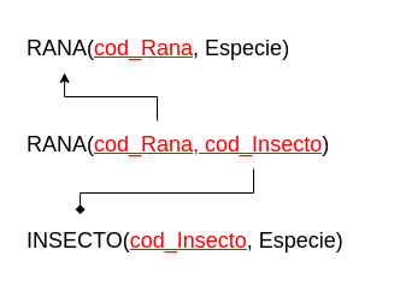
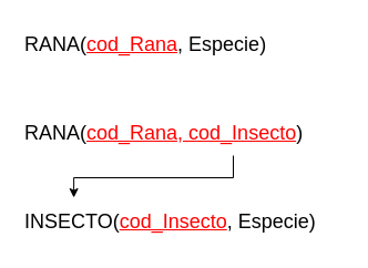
  <mxCell id="0" />
  <mxCell id="1" parent="0" />
  <mxCell id="2" value="&lt;font style=&quot;font-size: 18px&quot;&gt;RANA(&lt;font color=&quot;#ff0000&quot;&gt;&lt;u&gt;cod_Rana&lt;/u&gt;&lt;/font&gt;, Especie)&lt;/font&gt;" style="text;html=1;align=left;verticalAlign=middle;resizable=0;points=[];autosize=1;" vertex="1" parent="1"><mxGeometry x="20" y="20" width="240" height="40" as="geometry" /></mxCell>
  <mxCell id="3" value="&lt;font style=&quot;font-size: 18px&quot;&gt;INSECTO(&lt;u style=&quot;border-color: var(--border-color); color: rgb(255, 0, 0);&quot;&gt;cod_Insecto&lt;/u&gt;, Especie)&lt;/font&gt;" style="text;html=1;align=left;verticalAlign=middle;resizable=0;points=[];autosize=1;" vertex="1" parent="1"><mxGeometry x="20" y="180" width="290" height="40" as="geometry" /></mxCell>
  <mxCell id="4" value="&lt;font style=&quot;font-size: 18px&quot;&gt;RANA(&lt;font color=&quot;#ff0000&quot;&gt;&lt;u&gt;cod_Rana, cod_Insecto&lt;/u&gt;&lt;/font&gt;)&lt;/font&gt;" style="text;html=1;align=left;verticalAlign=middle;resizable=0;points=[];autosize=1;" vertex="1" parent="1"><mxGeometry x="20" y="100" width="280" height="40" as="geometry" /></mxCell>
- <mxCell id="5" style="edgeStyle=orthogonalEdgeStyle;rounded=0;orthogonalLoop=1;jettySize=auto;html=1;entryX=0.159;entryY=-0.05;entryDx=0;entryDy=0;entryPerimeter=0;endArrow=diamond;" edge="1" parent="1" source="4" target="3"><mxGeometry relative="1" as="geometry"><Array as="points"><mxPoint x="210" y="160" /><mxPoint x="66" y="160" /></Array></mxGeometry></mxCell>
- <mxCell id="6" style="edgeStyle=orthogonalEdgeStyle;rounded=0;orthogonalLoop=1;jettySize=auto;html=1;entryX=0.138;entryY=1;entryDx=0;entryDy=0;entryPerimeter=0;" edge="1" parent="1" source="4" target="2"><mxGeometry relative="1" as="geometry"><Array as="points"><mxPoint x="130" y="80" /><mxPoint x="53" y="80" /></Array></mxGeometry></mxCell>
+ <mxCell id="5" style="edgeStyle=orthogonalEdgeStyle;rounded=0;orthogonalLoop=1;jettySize=auto;html=1;entryX=0.159;entryY=-0.05;entryDx=0;entryDy=0;entryPerimeter=0;" edge="1" parent="1" source="4" target="3"><mxGeometry relative="1" as="geometry"><Array as="points"><mxPoint x="210" y="160" /><mxPoint x="66" y="160" /></Array></mxGeometry></mxCell>
